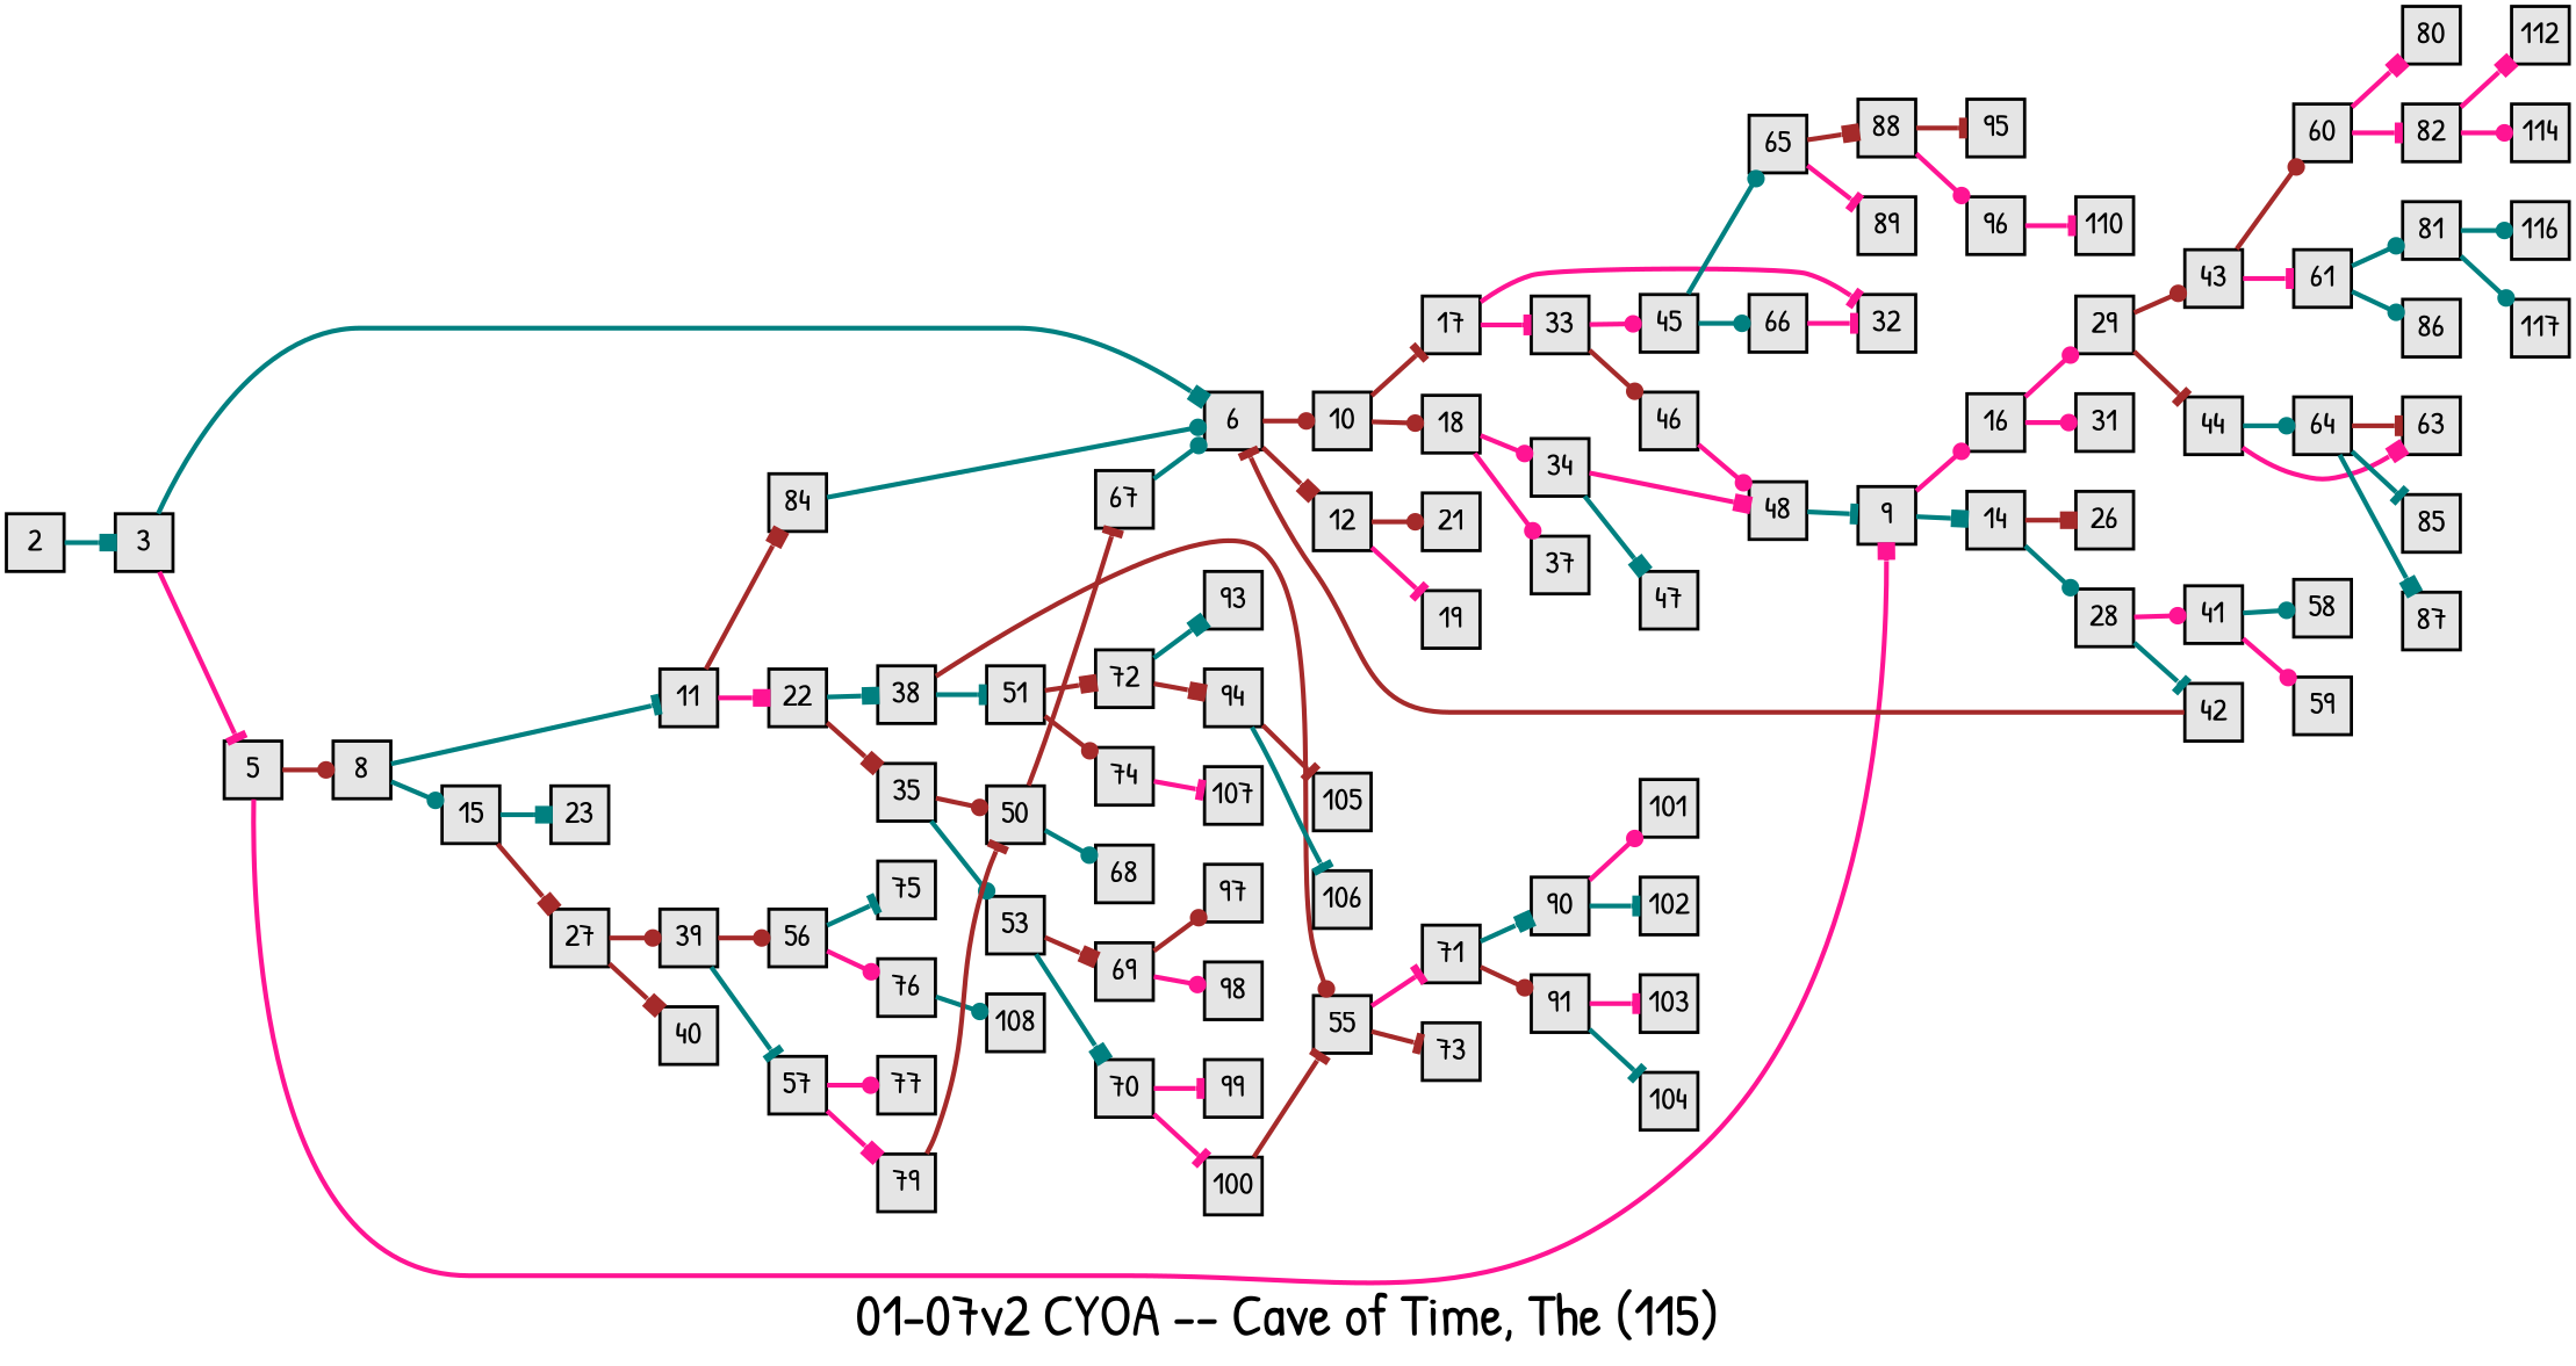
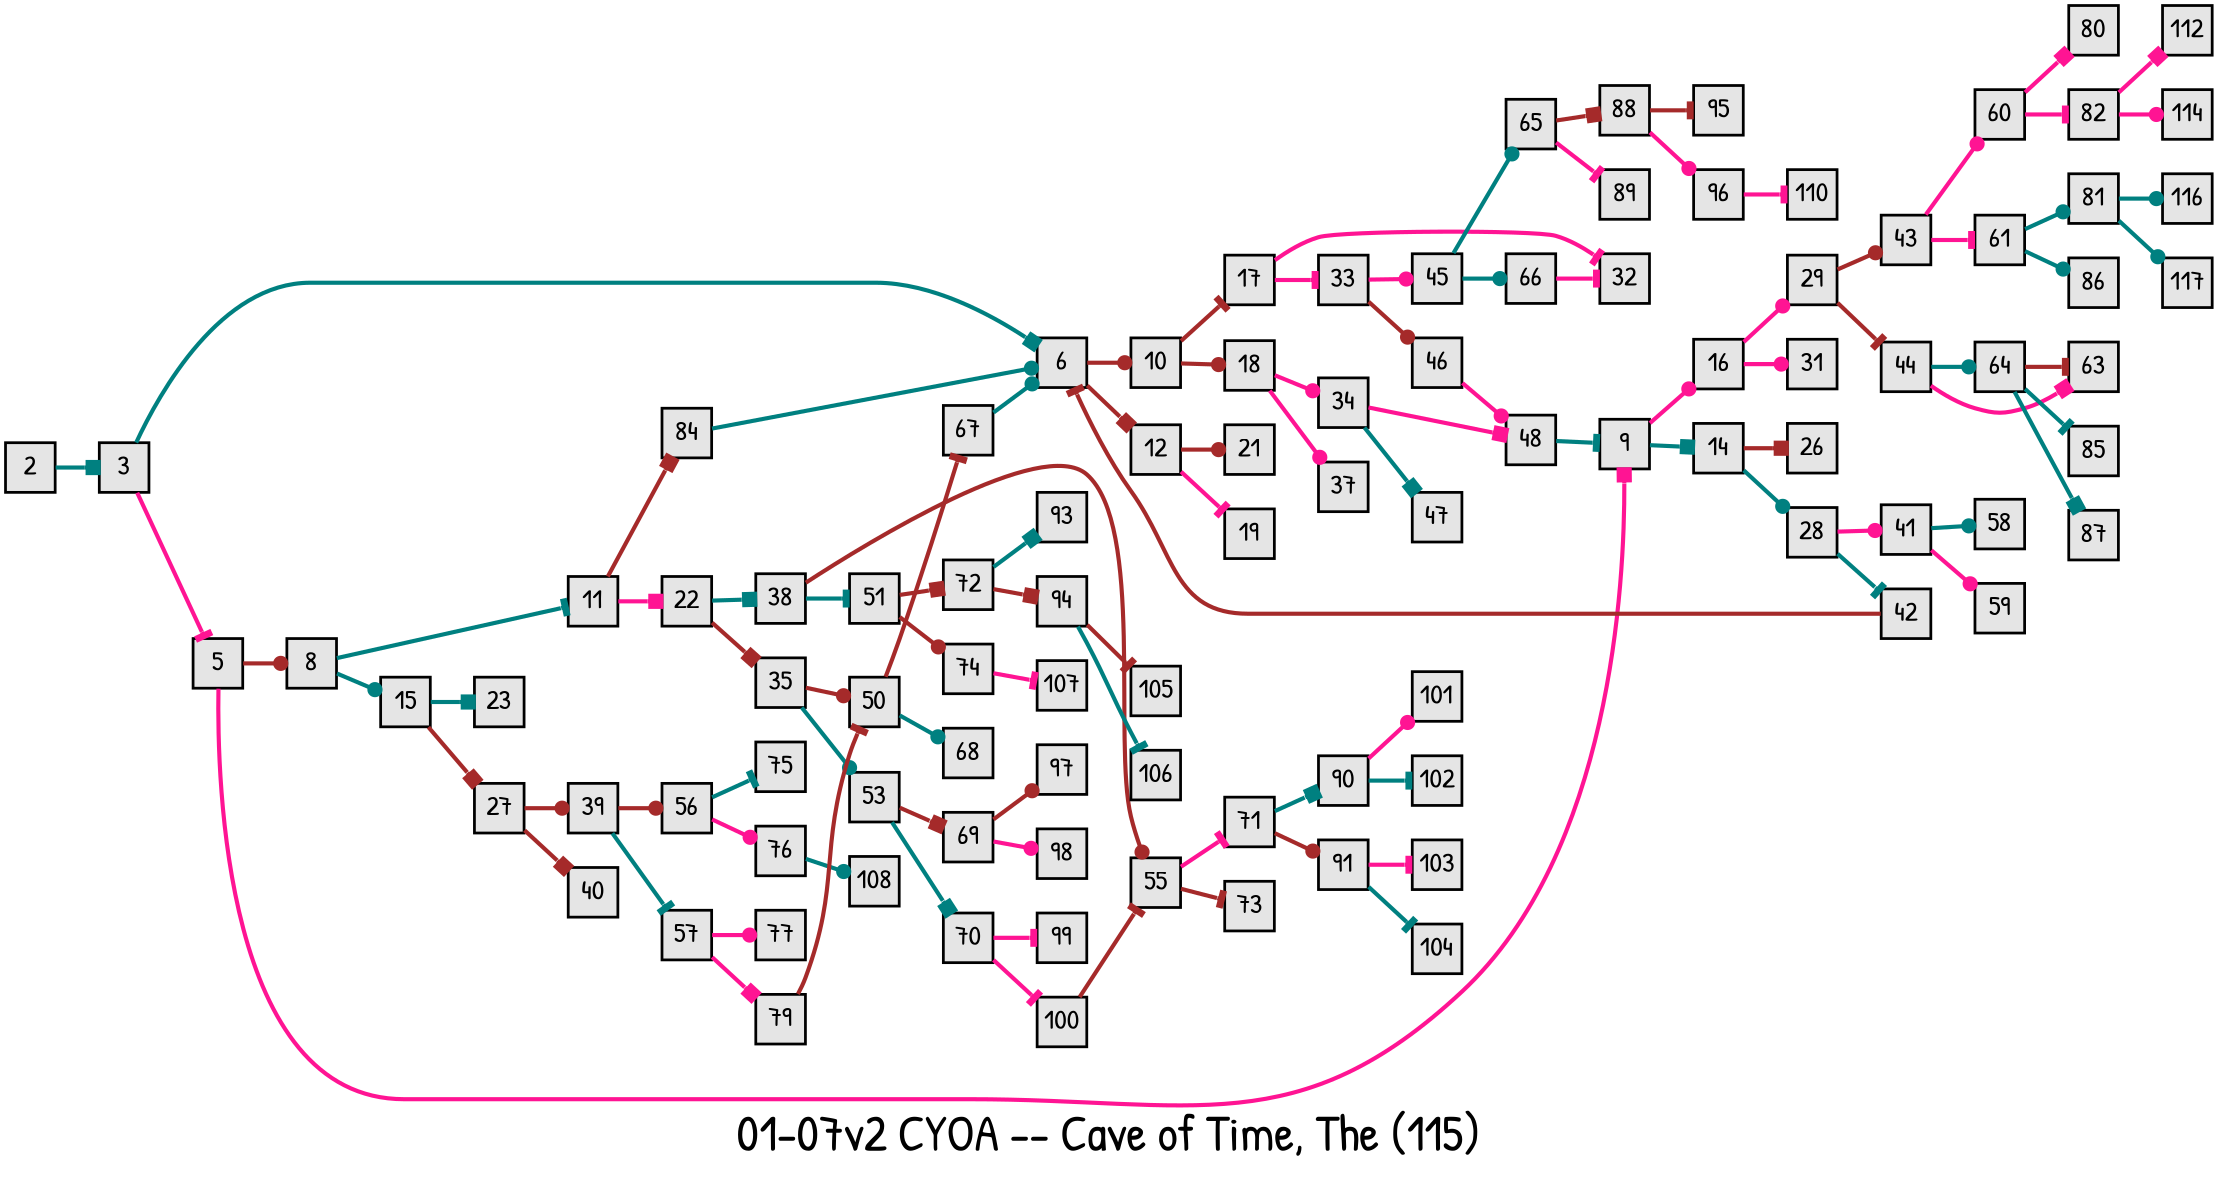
  digraph {
    fontname="Patrick Hand"
    fontsize=36
    label="01-07v2 CYOA -- Cave of Time, The (115)"
    nodesep=0.35
    ordering=out
    rankdir=LR
    ranksep=0.45
    node [fillcolor=grey90 fixedsize=true fontname="Patrick Hand" fontsize=20 labelfloat=true margin="0,0" penwidth=2 regular=true shape=rect style=filled]
    edge [arrowhead=dot color=deeppink fontname="Patrick Hand" fontsize=12 labelfloat=true penwidth=3]
    2
    3
    6
    5
    10
    12
    8
    9
    17
    18
    21
    19
    11
    15
    16
    14
    n17 [label=84]
    22
    23
    27
    29
    31
    26
    28
    32
    33
    34
    37
    38
    35
    39
    40
    43
    44
    41
    42
    45
    46
    48
    47
    55
    51
    50
    53
    58
    59
    56
    57
    60
    61
    64
    63
    65
    66
    71
    73
    72
    74
    67
    68
    69
    70
    75
    76
    77
    79
    80
    82
    81
    86
    85
    87
    88
    89
    97
    98
    99
    100
    90
    91
    93
    94
    107
    108
    112
    114
    116
    117
    95
    96
    105
    106
    101
    102
    103
    104
    110
    2 -> 3 [arrowhead=box color=teal]
    3 -> 6 [arrowhead=box color=teal]
    3 -> 5 [arrowhead=tee]
    6 -> 10 [color=brown]
    6 -> 12 [arrowhead=box color=brown]
    5 -> 8 [color=brown]
    5 -> 9 [arrowhead=box]
    10 -> 17 [arrowhead=tee color=brown]
    10 -> 18 [color=brown]
    12 -> 21 [color=brown]
    12 -> 19 [arrowhead=tee]
    8 -> 11 [arrowhead=tee color=teal]
    8 -> 15 [color=teal]
    9 -> 16
    9 -> 14 [arrowhead=box color=teal]
    17 -> 32 [arrowhead=tee]
    17 -> 33 [arrowhead=tee]
    18 -> 34
    18 -> 37
    11 -> n17 [arrowhead=box color=brown]
    11 -> 22 [arrowhead=box]
    15 -> 23 [arrowhead=box color=teal]
    15 -> 27 [arrowhead=box color=brown]
    16 -> 29
    16 -> 31
    14 -> 26 [arrowhead=box color=brown]
    14 -> 28 [color=teal]
    n17 -> 6 [color=teal]
    22 -> 38 [arrowhead=box color=teal]
    22 -> 35 [arrowhead=box color=brown]
    27 -> 39 [color=brown]
    27 -> 40 [arrowhead=box color=brown]
    29 -> 43 [color=brown]
    29 -> 44 [arrowhead=tee color=brown]
    28 -> 41
    28 -> 42 [arrowhead=tee color=teal]
    33 -> 45
    33 -> 46 [color=brown]
    34 -> 48 [arrowhead=box]
    34 -> 47 [arrowhead=box color=teal]
    38 -> 55 [color=brown]
    38 -> 51 [arrowhead=tee color=teal]
    35 -> 50 [color=brown]
    35 -> 53 [color=teal]
    39 -> 56 [color=brown]
    39 -> 57 [arrowhead=tee color=teal]
-   43 -> 60 [color=brown]
+   43 -> 60
    43 -> 61 [arrowhead=tee]
    44 -> 64 [color=teal]
    44 -> 63 [arrowhead=box]
    41 -> 58 [color=teal]
    41 -> 59
    42 -> 6 [arrowhead=tee color=brown]
    45 -> 65 [color=teal]
    45 -> 66 [color=teal]
    46 -> 48
    48 -> 9 [arrowhead=tee color=teal]
    55 -> 71 [arrowhead=tee]
    55 -> 73 [arrowhead=tee color=brown]
    51 -> 72 [arrowhead=box color=brown]
    51 -> 74 [color=brown]
    50 -> 67 [arrowhead=tee color=brown]
    50 -> 68 [color=teal]
    53 -> 69 [arrowhead=box color=brown]
    53 -> 70 [arrowhead=box color=teal]
    56 -> 75 [arrowhead=tee color=teal]
    56 -> 76
    57 -> 77
    57 -> 79 [arrowhead=box]
    60 -> 80 [arrowhead=box]
    60 -> 82 [arrowhead=tee]
    61 -> 81 [color=teal]
    61 -> 86 [color=teal]
    64 -> 63 [arrowhead=tee color=brown]
    64 -> 85 [arrowhead=tee color=teal]
    64 -> 87 [arrowhead=box color=teal]
    65 -> 88 [arrowhead=box color=brown]
    65 -> 89 [arrowhead=tee]
    66 -> 32 [arrowhead=tee]
    71 -> 90 [arrowhead=box color=teal]
    71 -> 91 [color=brown]
    72 -> 93 [arrowhead=box color=teal]
    72 -> 94 [arrowhead=box color=brown]
    74 -> 107 [arrowhead=tee]
    67 -> 6 [color=teal]
    69 -> 97 [color=brown]
    69 -> 98
    70 -> 99 [arrowhead=tee]
    70 -> 100 [arrowhead=tee]
    76 -> 108 [color=teal]
    79 -> 50 [arrowhead=tee color=brown]
    82 -> 112 [arrowhead=box]
    82 -> 114
    81 -> 116 [color=teal]
    81 -> 117 [color=teal]
    88 -> 95 [arrowhead=tee color=brown]
    88 -> 96
    100 -> 55 [arrowhead=tee color=brown]
    90 -> 101
    90 -> 102 [arrowhead=tee color=teal]
    91 -> 103 [arrowhead=tee]
    91 -> 104 [arrowhead=tee color=teal]
    94 -> 105 [arrowhead=tee color=brown]
    94 -> 106 [arrowhead=tee color=teal]
    96 -> 110 [arrowhead=tee]
  }
